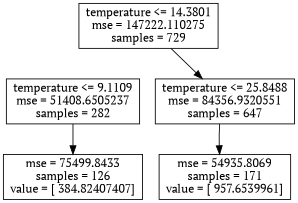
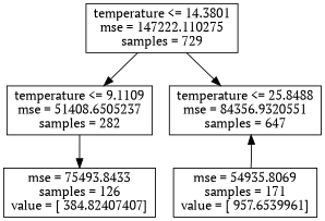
  digraph {
    fontname="PT Serif"
    node [fontname="PT Serif" shape=box]
    edge [fontname="PT Serif"]
    n1 [label="temperature <= 14.3801\nmse = 147222.110275\nsamples = 729"]
    n2 [label="temperature <= 9.1109\nmse = 51408.6505237\nsamples = 282"]
    n3 [label="temperature <= 25.8488\nmse = 84356.9320551\nsamples = 647"]
-   n4 [label="mse = 75499.8433\nsamples = 126\nvalue = [ 384.82407407]"]
+   n4 [label="mse = 75493.8433\nsamples = 126\nvalue = [ 384.82407407]"]
    n5 [label="mse = 54935.8069\nsamples = 171\nvalue = [ 957.6539961]"]
+   n1 -> n2
    n1 -> n3
    n2 -> n4
-   n3 -> n5
+   n5 -> n3
  }
